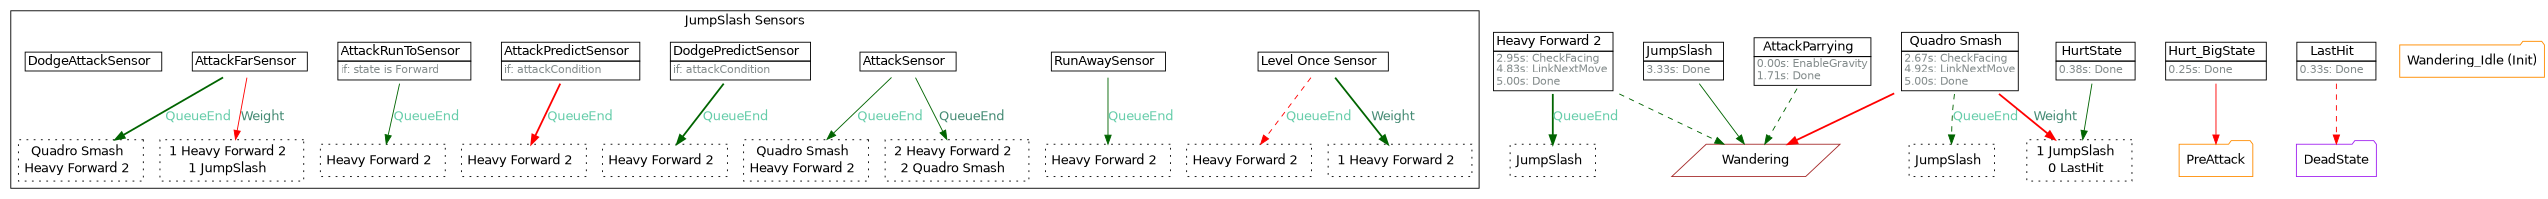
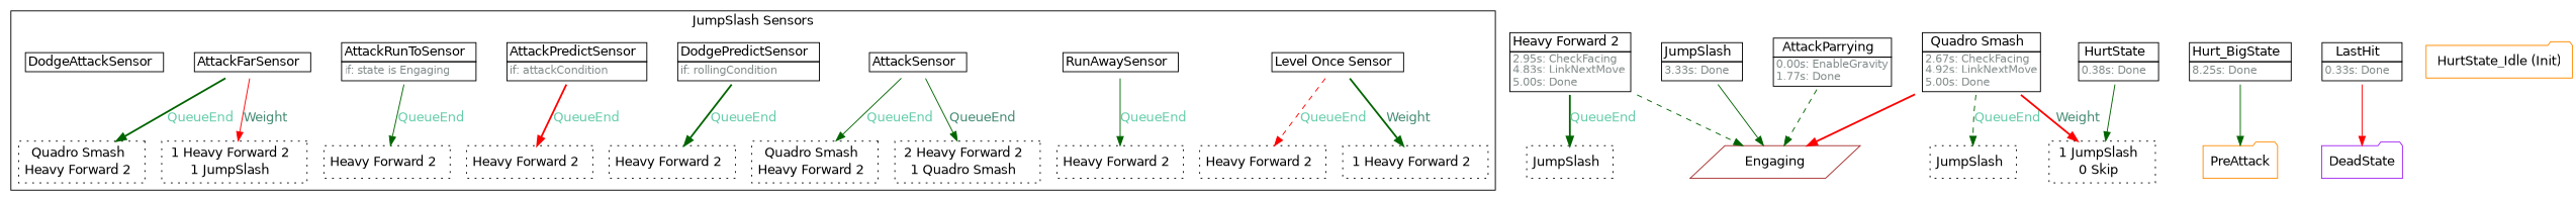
  strict digraph {
    rankdir=TB
    node [fontname=Helvetica shape=plaintext]
    edge [color=darkgreen fontcolor=aquamarine3 fontname=Helvetica style=solid]
    n1 [label=<<TABLE border="0" cellspacing="0" cellborder="1" cellpadding="2"><TR><TD>Level Once Sensor  </TD></TR></TABLE>>]
    n2 [label=<<TABLE border="0" cellspacing="0" cellborder="0" cellpadding="2"><TR><TD>Heavy Forward 2  </TD></TR></TABLE>> margin=0.05 shape=box style=dotted]
    n3 [label=<<TABLE border="0" cellspacing="0" cellborder="0" cellpadding="2"><TR><TD>1 Heavy Forward 2  </TD></TR></TABLE>> shape=box style=dotted]
    n4 [label=<<TABLE border="0" cellspacing="0" cellborder="1" cellpadding="2"><TR><TD>RunAwaySensor  </TD></TR></TABLE>>]
    n5 [label=<<TABLE border="0" cellspacing="0" cellborder="0" cellpadding="2"><TR><TD>Heavy Forward 2  </TD></TR></TABLE>> margin=0.05 shape=box style=dotted]
    n6 [label=<<TABLE border="0" cellspacing="0" cellborder="1" cellpadding="2"><TR><TD>AttackSensor  </TD></TR></TABLE>>]
    n7 [label=<<TABLE border="0" cellspacing="0" cellborder="0" cellpadding="2"><TR><TD>Quadro Smash  </TD></TR><TR><TD>Heavy Forward 2  </TD></TR></TABLE>> margin=0.05 shape=box style=dotted]
-   n8 [label=<<TABLE border="0" cellspacing="0" cellborder="0" cellpadding="2"><TR><TD>2 Heavy Forward 2  </TD></TR><TR><TD>2 Quadro Smash  </TD></TR></TABLE>> shape=box style=dotted]
-   n9 [label=<<TABLE border="0" cellspacing="0" cellborder="1" cellpadding="2"><TR><TD>DodgePredictSensor  </TD></TR><TR><TD align="left" balign="left"><FONT point-size="12" color="azure4">if: attackCondition</FONT>  </TD></TR></TABLE>>]
+   n8 [label=<<TABLE border="0" cellspacing="0" cellborder="0" cellpadding="2"><TR><TD>2 Heavy Forward 2  </TD></TR><TR><TD>1 Quadro Smash  </TD></TR></TABLE>> shape=box style=dotted]
+   n9 [label=<<TABLE border="0" cellspacing="0" cellborder="1" cellpadding="2"><TR><TD>DodgePredictSensor  </TD></TR><TR><TD align="left" balign="left"><FONT point-size="12" color="azure4">if: rollingCondition</FONT>  </TD></TR></TABLE>>]
    n10 [label=<<TABLE border="0" cellspacing="0" cellborder="0" cellpadding="2"><TR><TD>Heavy Forward 2  </TD></TR></TABLE>> margin=0.05 shape=box style=dotted]
    n11 [label=<<TABLE border="0" cellspacing="0" cellborder="1" cellpadding="2"><TR><TD>AttackPredictSensor  </TD></TR><TR><TD align="left" balign="left"><FONT point-size="12" color="azure4">if: attackCondition</FONT>  </TD></TR></TABLE>>]
    n12 [label=<<TABLE border="0" cellspacing="0" cellborder="0" cellpadding="2"><TR><TD>Heavy Forward 2  </TD></TR></TABLE>> margin=0.05 shape=box style=dotted]
-   n13 [label=<<TABLE border="0" cellspacing="0" cellborder="1" cellpadding="2"><TR><TD>AttackRunToSensor  </TD></TR><TR><TD align="left" balign="left"><FONT point-size="12" color="azure4">if: state is Forward</FONT>  </TD></TR></TABLE>>]
+   n13 [label=<<TABLE border="0" cellspacing="0" cellborder="1" cellpadding="2"><TR><TD>AttackRunToSensor  </TD></TR><TR><TD align="left" balign="left"><FONT point-size="12" color="azure4">if: state is Engaging</FONT>  </TD></TR></TABLE>>]
    n14 [label=<<TABLE border="0" cellspacing="0" cellborder="0" cellpadding="2"><TR><TD>Heavy Forward 2  </TD></TR></TABLE>> margin=0.05 shape=box style=dotted]
    n15 [label=<<TABLE border="0" cellspacing="0" cellborder="1" cellpadding="2"><TR><TD>AttackFarSensor  </TD></TR></TABLE>>]
    n16 [label=<<TABLE border="0" cellspacing="0" cellborder="0" cellpadding="2"><TR><TD>Quadro Smash  </TD></TR><TR><TD>Heavy Forward 2  </TD></TR></TABLE>> margin=0.05 shape=box style=dotted]
    n17 [label=<<TABLE border="0" cellspacing="0" cellborder="0" cellpadding="2"><TR><TD>1 Heavy Forward 2  </TD></TR><TR><TD>1 JumpSlash  </TD></TR></TABLE>> shape=box style=dotted]
    n18 [label=<<TABLE border="0" cellspacing="0" cellborder="1" cellpadding="2"><TR><TD>DodgeAttackSensor  </TD></TR></TABLE>>]
    n19 [label=<<TABLE border="0" cellspacing="0" cellborder="1" cellpadding="2"><TR><TD>Heavy Forward 2  </TD></TR><TR><TD align="left" balign="left"><FONT point-size="12" color="azure4">2.95s: CheckFacing<br/>4.83s: LinkNextMove<br/>5.00s: Done</FONT>  </TD></TR></TABLE>>]
-   Engaging [color=brown shape=parallelogram label=Wandering]
+   Engaging [color=brown shape=parallelogram]
    n21 [label=<<TABLE border="0" cellspacing="0" cellborder="0" cellpadding="2"><TR><TD>JumpSlash  </TD></TR></TABLE>> margin=0.05 shape=box style=dotted]
    n22 [label=<<TABLE border="0" cellspacing="0" cellborder="1" cellpadding="2"><TR><TD>Quadro Smash  </TD></TR><TR><TD align="left" balign="left"><FONT point-size="12" color="azure4">2.67s: CheckFacing<br/>4.92s: LinkNextMove<br/>5.00s: Done</FONT>  </TD></TR></TABLE>>]
    n23 [label=<<TABLE border="0" cellspacing="0" cellborder="0" cellpadding="2"><TR><TD>JumpSlash  </TD></TR></TABLE>> margin=0.05 shape=box style=dotted]
-   n24 [label=<<TABLE border="0" cellspacing="0" cellborder="0" cellpadding="2"><TR><TD>1 JumpSlash  </TD></TR><TR><TD>0 LastHit  </TD></TR></TABLE>> shape=box style=dotted]
+   n24 [label=<<TABLE border="0" cellspacing="0" cellborder="0" cellpadding="2"><TR><TD>1 JumpSlash  </TD></TR><TR><TD>0 Skip  </TD></TR></TABLE>> shape=box style=dotted]
    n25 [label=<<TABLE border="0" cellspacing="0" cellborder="1" cellpadding="2"><TR><TD>JumpSlash  </TD></TR><TR><TD align="left" balign="left"><FONT point-size="12" color="azure4">3.33s: Done</FONT>  </TD></TR></TABLE>>]
-   n26 [label=<<TABLE border="0" cellspacing="0" cellborder="1" cellpadding="2"><TR><TD>AttackParrying  </TD></TR><TR><TD align="left" balign="left"><FONT point-size="12" color="azure4">0.00s: EnableGravity<br/>1.71s: Done</FONT>  </TD></TR></TABLE>>]
+   n26 [label=<<TABLE border="0" cellspacing="0" cellborder="1" cellpadding="2"><TR><TD>AttackParrying  </TD></TR><TR><TD align="left" balign="left"><FONT point-size="12" color="azure4">0.00s: EnableGravity<br/>1.77s: Done</FONT>  </TD></TR></TABLE>>]
    n27 [label=<<TABLE border="0" cellspacing="0" cellborder="1" cellpadding="2"><TR><TD>HurtState  </TD></TR><TR><TD align="left" balign="left"><FONT point-size="12" color="azure4">0.38s: Done</FONT>  </TD></TR></TABLE>>]
    PreAttack [color=darkorange shape=folder]
-   n29 [label=<<TABLE border="0" cellspacing="0" cellborder="1" cellpadding="2"><TR><TD>Hurt_BigState  </TD></TR><TR><TD align="left" balign="left"><FONT point-size="12" color="azure4">0.25s: Done</FONT>  </TD></TR></TABLE>>]
+   n29 [label=<<TABLE border="0" cellspacing="0" cellborder="1" cellpadding="2"><TR><TD>Hurt_BigState  </TD></TR><TR><TD align="left" balign="left"><FONT point-size="12" color="azure4">8.25s: Done</FONT>  </TD></TR></TABLE>>]
    n30 [label=<<TABLE border="0" cellspacing="0" cellborder="1" cellpadding="2"><TR><TD>LastHit  </TD></TR><TR><TD align="left" balign="left"><FONT point-size="12" color="azure4">0.33s: Done</FONT>  </TD></TR></TABLE>>]
    DeadState [color=purple shape=folder]
-   n32 [color=darkorange label="Wandering_Idle (Init)" shape=folder]
+   n32 [color=darkorange label="HurtState_Idle (Init)" shape=folder]
    subgraph cluster_1 {
      fontname=Helvetica
      label="JumpSlash Sensors"
      rank=sink
      n1
      n2
      n3
      n4
      n5
      n6
      n7
      n8
      n9
      n10
      n11
      n12
      n13
      n14
      n15
      n16
      n17
      n18
    }
    n1 -> n2 [color=red label=QueueEnd style=dashed]
    n1 -> n3 [fontcolor=aquamarine4 label=Weight style=bold]
    n4 -> n5 [label=QueueEnd]
    n6 -> n7 [label=QueueEnd]
    n6 -> n8 [fontcolor=aquamarine4 label=QueueEnd]
    n9 -> n10 [label=QueueEnd style=bold]
    n11 -> n12 [color=red label=QueueEnd style=bold]
    n13 -> n14 [label=QueueEnd]
    n15 -> n16 [label=QueueEnd style=bold]
    n15 -> n17 [color=red fontcolor=aquamarine4 label=Weight]
    n19 -> Engaging [fontcolor=cornsilk3 style=dashed]
    n19 -> n21 [label=QueueEnd style=bold]
    n22 -> Engaging [color=red fontcolor=cornsilk3 style=bold]
    n22 -> n23 [label=QueueEnd style=dashed]
    n22 -> n24 [color=red fontcolor=aquamarine4 label=Weight style=bold]
    n25 -> Engaging [fontcolor=cornsilk3]
    n26 -> Engaging [fontcolor=cornsilk3 style=dashed]
    n27 -> n24 [fontcolor=cornsilk3]
-   n29 -> PreAttack [color=red fontcolor=cornsilk3]
-   n30 -> DeadState [color=red fontcolor=cornsilk3 style=dashed]
+   n29 -> PreAttack [fontcolor=cornsilk3]
+   n30 -> DeadState [color=red fontcolor=cornsilk3]
  }
